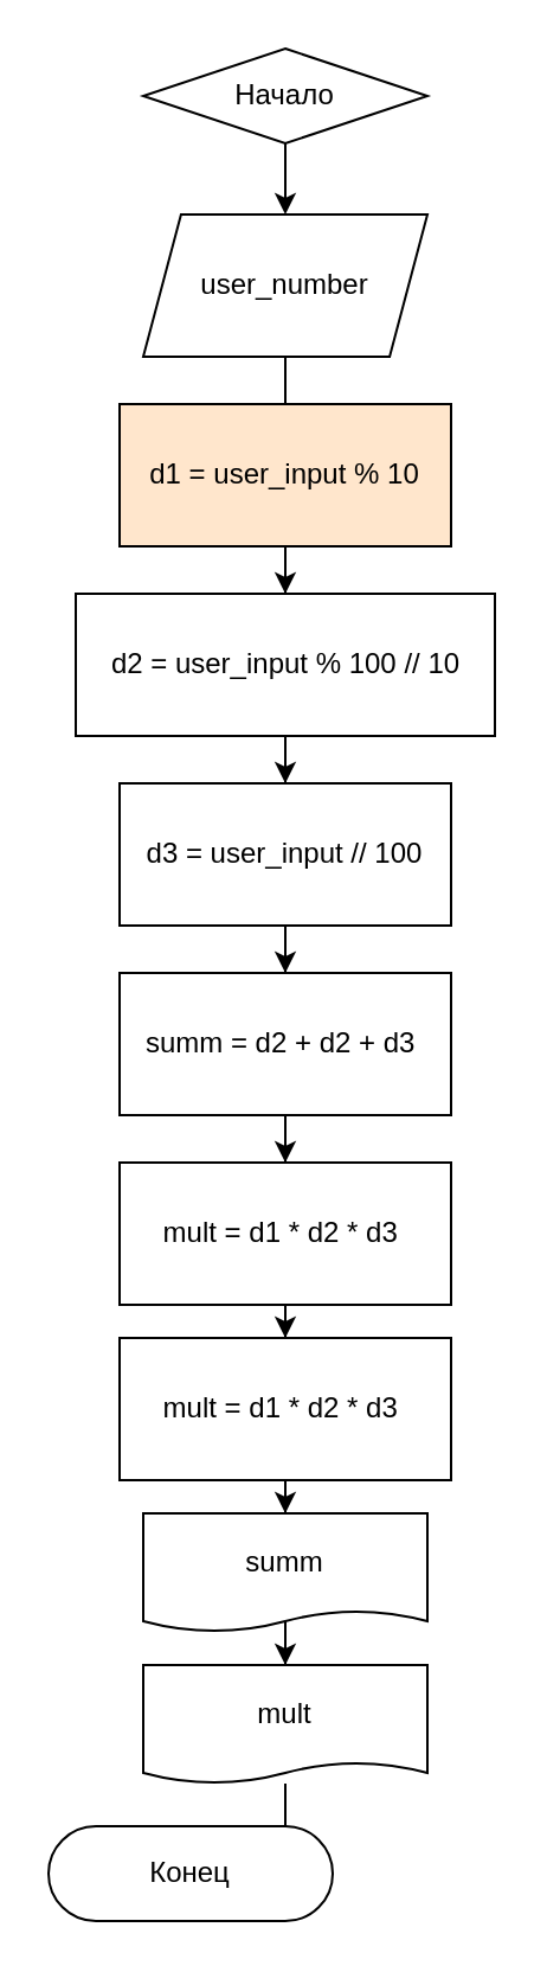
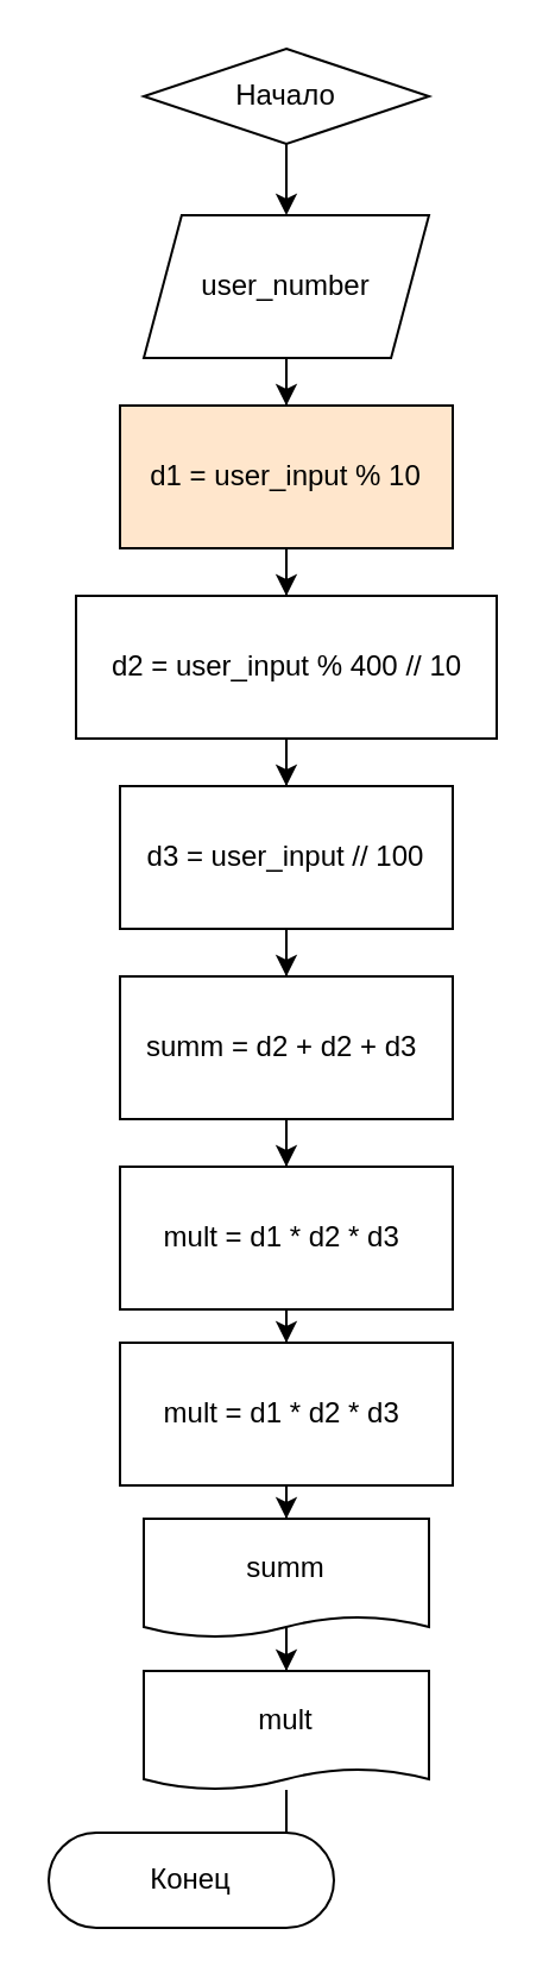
  <mxCell id="0" />
  <mxCell id="1" parent="0" />
  <mxCell id="2" value="" style="edgeStyle=orthogonalEdgeStyle;rounded=0;orthogonalLoop=1;jettySize=auto;html=1;" edge="1" parent="1" source="3" target="5"><mxGeometry relative="1" as="geometry" /></mxCell>
  <mxCell id="3" value="Начало" style="rhombus;whiteSpace=wrap;html=1;arcSize=50;" vertex="1" parent="1"><mxGeometry x="60" y="20" width="120" height="40" as="geometry" /></mxCell>
- <mxCell id="4" value="" style="edgeStyle=orthogonalEdgeStyle;rounded=0;orthogonalLoop=1;jettySize=auto;html=1;endArrow=none;" edge="1" parent="1" source="5" target="7"><mxGeometry relative="1" as="geometry" /></mxCell>
+ <mxCell id="4" value="" style="edgeStyle=orthogonalEdgeStyle;rounded=0;orthogonalLoop=1;jettySize=auto;html=1;" edge="1" parent="1" source="5" target="7"><mxGeometry relative="1" as="geometry" /></mxCell>
  <mxCell id="5" value="user_number" style="shape=parallelogram;perimeter=parallelogramPerimeter;whiteSpace=wrap;html=1;rounded=1;size=0.133;arcSize=0;" vertex="1" parent="1"><mxGeometry x="60" y="90" width="120" height="60" as="geometry" /></mxCell>
  <mxCell id="6" value="" style="edgeStyle=orthogonalEdgeStyle;rounded=0;orthogonalLoop=1;jettySize=auto;html=1;" edge="1" parent="1" source="7" target="9"><mxGeometry relative="1" as="geometry" /></mxCell>
  <mxCell id="7" value="&lt;span&gt;d1 = user_input % 10&lt;br&gt;&lt;/span&gt;" style="rounded=0;whiteSpace=wrap;html=1;fillColor=#ffe6cc;" vertex="1" parent="1"><mxGeometry x="50" y="170" width="140" height="60" as="geometry" /></mxCell>
  <mxCell id="8" value="" style="edgeStyle=orthogonalEdgeStyle;rounded=0;orthogonalLoop=1;jettySize=auto;html=1;" edge="1" parent="1" source="9" target="11"><mxGeometry relative="1" as="geometry" /></mxCell>
- <mxCell id="9" value="&lt;span&gt;d2 = user_input % 100 // 10&lt;/span&gt;" style="rounded=0;whiteSpace=wrap;html=1;" vertex="1" parent="1"><mxGeometry x="31.5" y="250" width="177" height="60" as="geometry" /></mxCell>
+ <mxCell id="9" value="&lt;span&gt;d2 = user_input % 400 // 10&lt;/span&gt;" style="rounded=0;whiteSpace=wrap;html=1;" vertex="1" parent="1"><mxGeometry x="31.5" y="250" width="177" height="60" as="geometry" /></mxCell>
  <mxCell id="10" value="" style="edgeStyle=orthogonalEdgeStyle;rounded=0;orthogonalLoop=1;jettySize=auto;html=1;" edge="1" parent="1" source="11" target="13"><mxGeometry relative="1" as="geometry" /></mxCell>
  <mxCell id="11" value="&lt;span&gt;d3 = user_input // 100&lt;br&gt;&lt;/span&gt;" style="rounded=0;whiteSpace=wrap;html=1;" vertex="1" parent="1"><mxGeometry x="50" y="330" width="140" height="60" as="geometry" /></mxCell>
  <mxCell id="12" value="" style="edgeStyle=orthogonalEdgeStyle;rounded=0;orthogonalLoop=1;jettySize=auto;html=1;" edge="1" parent="1" source="13" target="15"><mxGeometry relative="1" as="geometry" /></mxCell>
  <mxCell id="13" value="&lt;span&gt;summ = d2 + d2 + d3&amp;nbsp;&lt;br&gt;&lt;/span&gt;" style="rounded=0;whiteSpace=wrap;html=1;" vertex="1" parent="1"><mxGeometry x="50" y="410" width="140" height="60" as="geometry" /></mxCell>
  <mxCell id="14" value="" style="edgeStyle=orthogonalEdgeStyle;rounded=0;orthogonalLoop=1;jettySize=auto;html=1;" edge="1" parent="1" source="15" target="17"><mxGeometry relative="1" as="geometry" /></mxCell>
  <mxCell id="15" value="&lt;span&gt;mult = d1 * d2 * d3&amp;nbsp;&lt;br&gt;&lt;/span&gt;" style="rounded=0;whiteSpace=wrap;html=1;" vertex="1" parent="1"><mxGeometry x="50" y="490" width="140" height="60" as="geometry" /></mxCell>
  <mxCell id="16" value="" style="edgeStyle=orthogonalEdgeStyle;rounded=0;orthogonalLoop=1;jettySize=auto;html=1;" edge="1" parent="1" source="17" target="19"><mxGeometry relative="1" as="geometry" /></mxCell>
  <mxCell id="17" value="&lt;span&gt;mult = d1 * d2 * d3&amp;nbsp;&lt;br&gt;&lt;/span&gt;" style="rounded=0;whiteSpace=wrap;html=1;" vertex="1" parent="1"><mxGeometry x="50" y="564" width="140" height="60" as="geometry" /></mxCell>
  <mxCell id="18" value="" style="edgeStyle=orthogonalEdgeStyle;rounded=0;orthogonalLoop=1;jettySize=auto;html=1;" edge="1" parent="1" source="19" target="21"><mxGeometry relative="1" as="geometry" /></mxCell>
  <mxCell id="19" value="summ" style="shape=document;whiteSpace=wrap;html=1;boundedLbl=1;rounded=1;size=0.18;" vertex="1" parent="1"><mxGeometry x="60" y="638" width="120" height="50" as="geometry" /></mxCell>
  <mxCell id="20" value="" style="edgeStyle=orthogonalEdgeStyle;rounded=0;orthogonalLoop=1;jettySize=auto;html=1;" edge="1" parent="1" source="21" target="22"><mxGeometry relative="1" as="geometry" /></mxCell>
  <mxCell id="21" value="mult" style="shape=document;whiteSpace=wrap;html=1;boundedLbl=1;rounded=1;size=0.18;" vertex="1" parent="1"><mxGeometry x="60" y="702" width="120" height="50" as="geometry" /></mxCell>
  <mxCell id="22" value="Конец" style="rounded=1;whiteSpace=wrap;html=1;arcSize=50;" vertex="1" parent="1"><mxGeometry x="20" y="770" width="120" height="40" as="geometry" /></mxCell>
